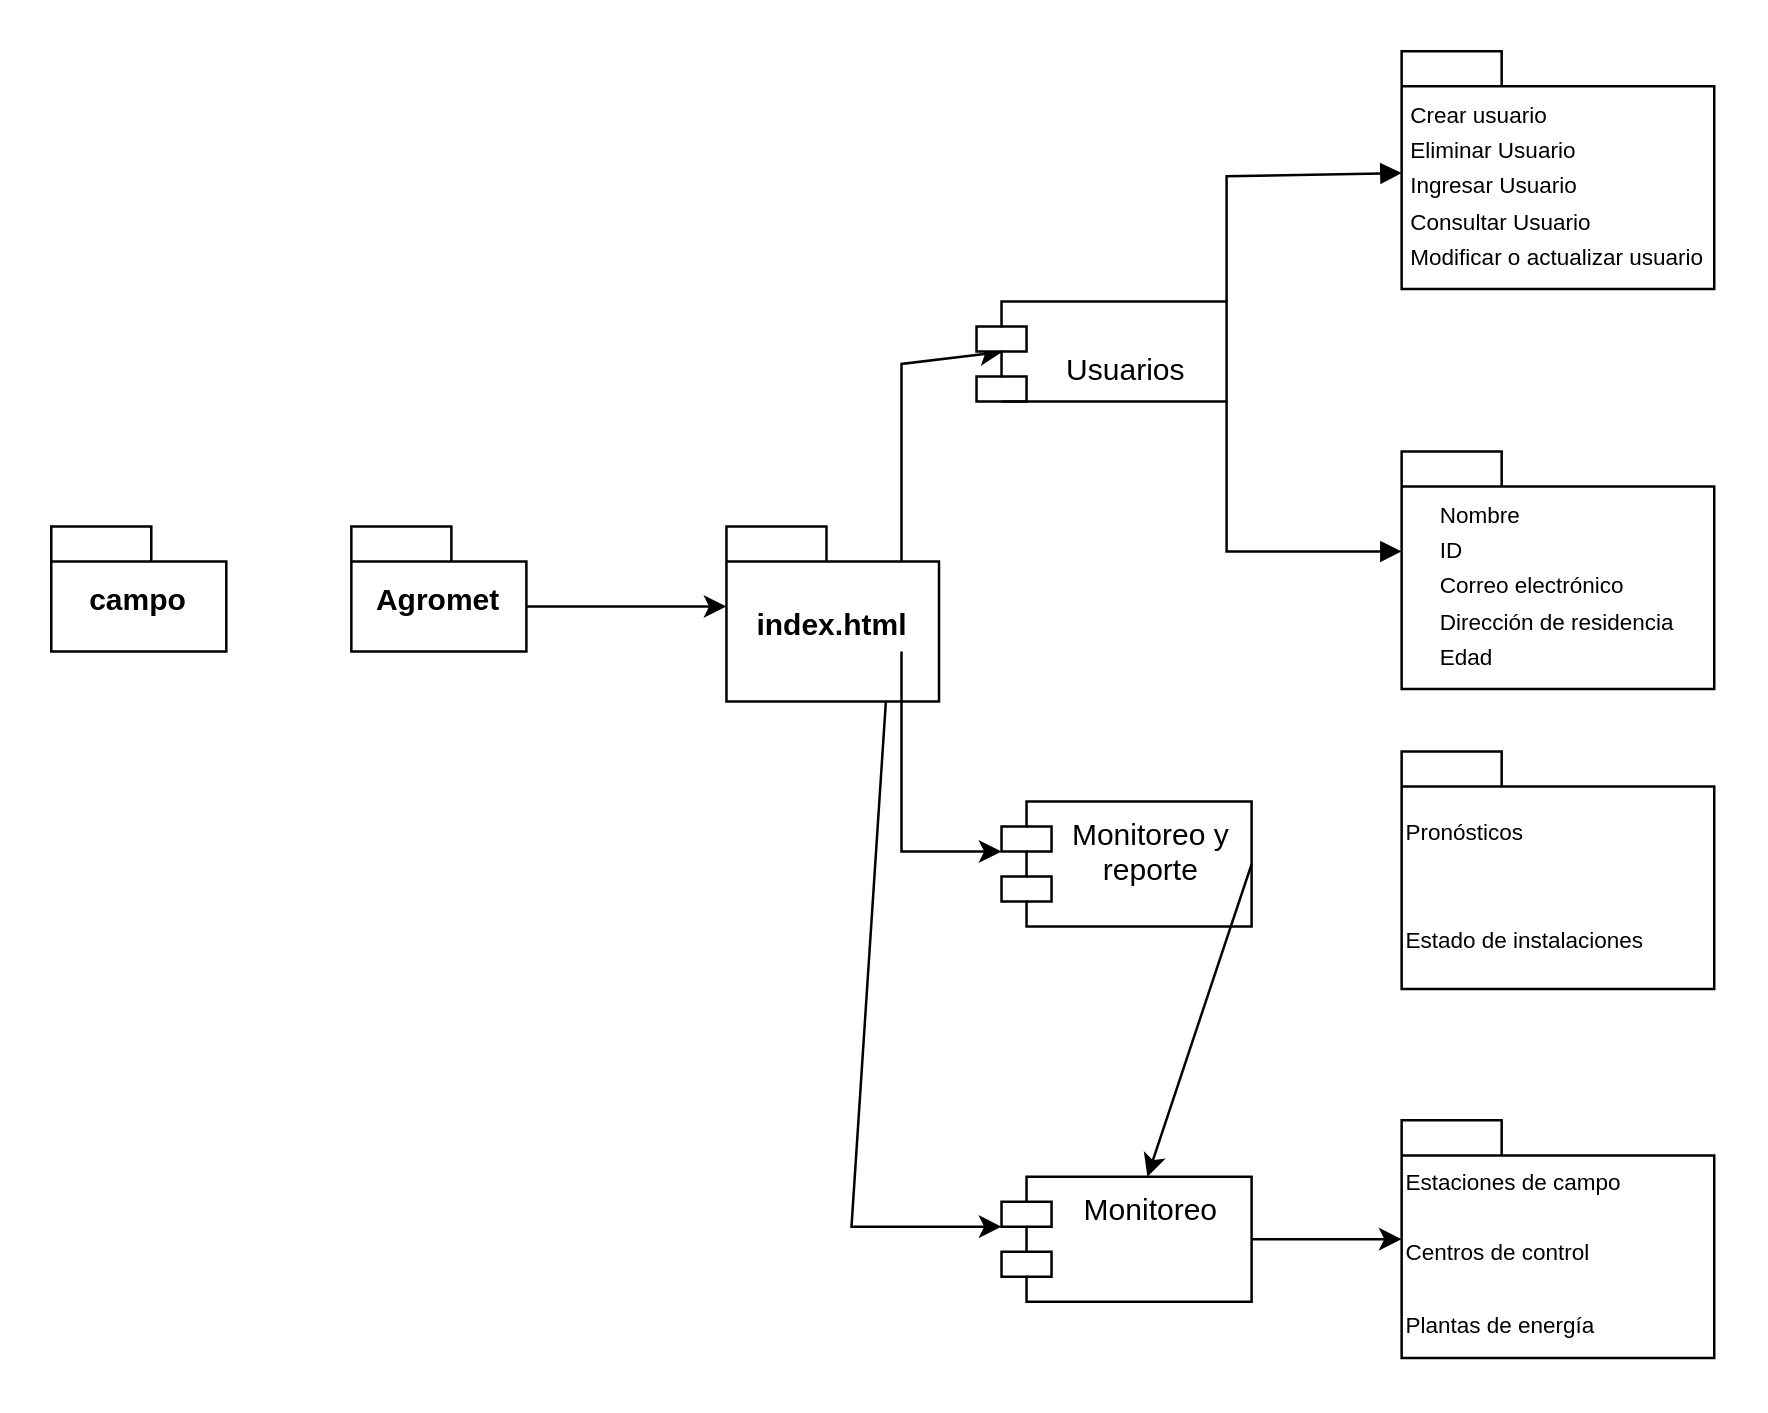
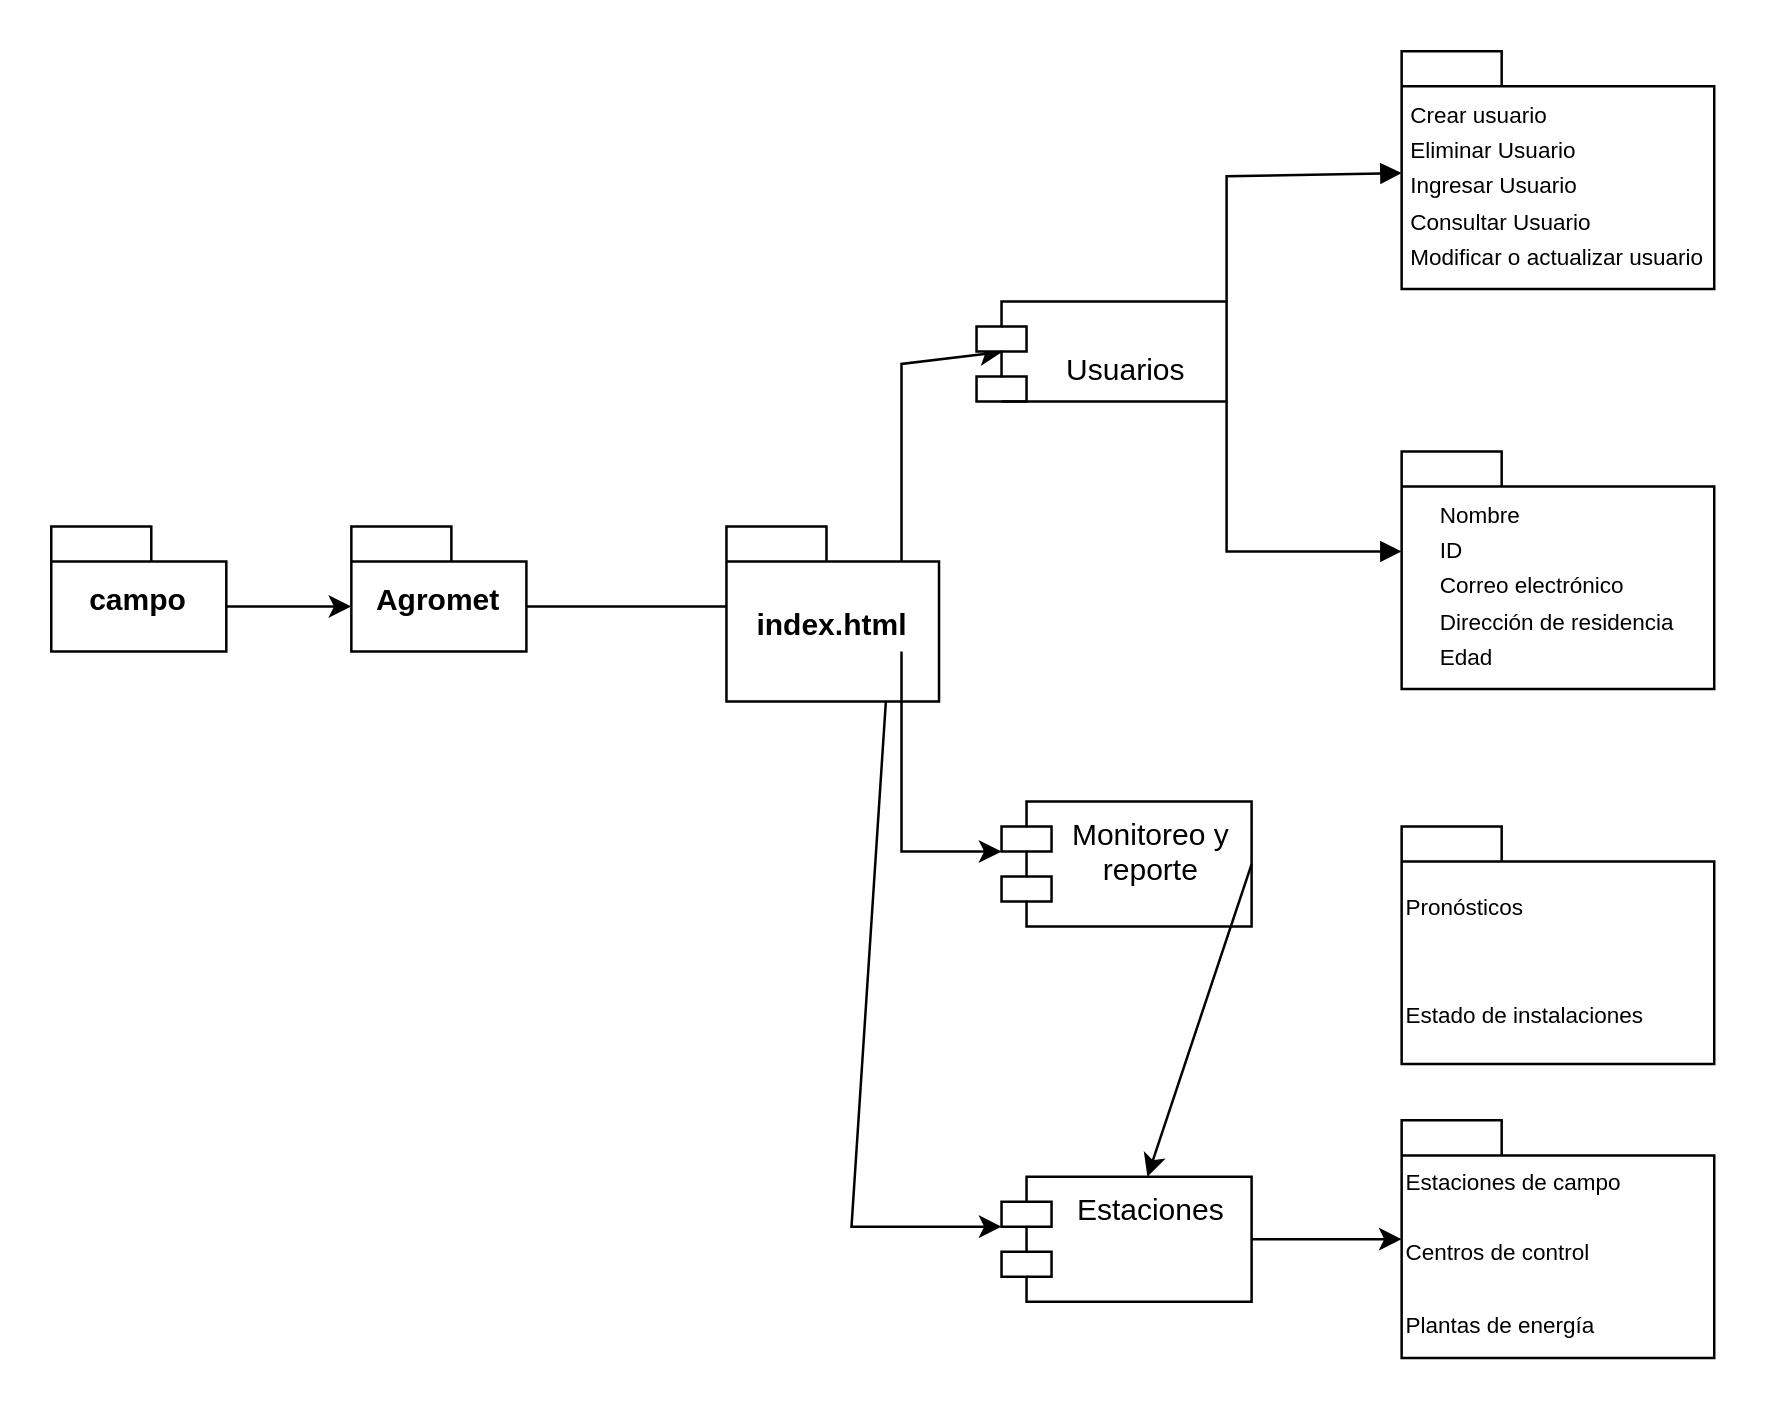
  <mxCell id="0" />
  <mxCell id="1" parent="0" />
  <mxCell id="2" value="campo" style="shape=folder;fontStyle=1;spacingTop=10;tabWidth=40;tabHeight=14;tabPosition=left;html=1;whiteSpace=wrap;" vertex="1" parent="1"><mxGeometry x="20" y="210" width="70" height="50" as="geometry" /></mxCell>
  <mxCell id="3" value="Agromet" style="shape=folder;fontStyle=1;spacingTop=10;tabWidth=40;tabHeight=14;tabPosition=left;html=1;whiteSpace=wrap;" vertex="1" parent="1"><mxGeometry x="140" y="210" width="70" height="50" as="geometry" /></mxCell>
- <mxCell id="5" value="" style="endArrow=classic;html=1;rounded=0;entryX=0;entryY=0;entryDx=0;entryDy=32;entryPerimeter=0;exitX=0;exitY=0;exitDx=70;exitDy=32;exitPerimeter=0;" edge="1" parent="1" source="3" target="6"><mxGeometry width="50" height="50" relative="1" as="geometry"><mxPoint x="220" y="90" as="sourcePoint" /><mxPoint x="270" y="90" as="targetPoint" /></mxGeometry></mxCell>
+ <mxCell id="4" value="" style="endArrow=classic;html=1;rounded=0;entryX=0;entryY=0;entryDx=0;entryDy=32;entryPerimeter=0;exitX=0;exitY=0;exitDx=70;exitDy=32;exitPerimeter=0;" edge="1" parent="1" source="2" target="3"><mxGeometry width="50" height="50" relative="1" as="geometry"><mxPoint x="90" y="100" as="sourcePoint" /><mxPoint x="140" y="50" as="targetPoint" /></mxGeometry></mxCell>
+ <mxCell id="5" value="" style="endArrow=none;html=1;rounded=0;entryX=0;entryY=0;entryDx=0;entryDy=32;entryPerimeter=0;exitX=0;exitY=0;exitDx=70;exitDy=32;exitPerimeter=0;" edge="1" parent="1" source="3" target="6"><mxGeometry width="50" height="50" relative="1" as="geometry"><mxPoint x="220" y="90" as="sourcePoint" /><mxPoint x="270" y="90" as="targetPoint" /></mxGeometry></mxCell>
  <mxCell id="6" value="index.html" style="shape=folder;fontStyle=1;spacingTop=10;tabWidth=40;tabHeight=14;tabPosition=left;html=1;whiteSpace=wrap;" vertex="1" parent="1"><mxGeometry x="290" y="210" width="85" height="70" as="geometry" /></mxCell>
  <mxCell id="7" value="" style="endArrow=classic;html=1;rounded=0;exitX=0;exitY=0;exitDx=70;exitDy=14;exitPerimeter=0;entryX=0.103;entryY=0.504;entryDx=0;entryDy=0;entryPerimeter=0;" edge="1" parent="1" source="6" target="8"><mxGeometry width="50" height="50" relative="1" as="geometry"><mxPoint x="360" y="70" as="sourcePoint" /><mxPoint x="390" y="-80" as="targetPoint" /><Array as="points"><mxPoint x="360" y="145" /></Array></mxGeometry></mxCell>
  <mxCell id="8" value="&lt;div&gt;&lt;span style=&quot;background-color: initial;&quot;&gt;&lt;br&gt;&lt;/span&gt;&lt;/div&gt;&lt;div&gt;&lt;span style=&quot;background-color: initial;&quot;&gt;Usuarios&lt;/span&gt;&lt;/div&gt;" style="shape=module;align=left;spacingLeft=20;align=center;verticalAlign=top;whiteSpace=wrap;html=1;" vertex="1" parent="1"><mxGeometry x="390" y="120" width="100" height="40" as="geometry" /></mxCell>
  <mxCell id="9" value="" style="html=1;verticalAlign=bottom;endArrow=block;curved=0;rounded=0;exitX=1;exitY=0;exitDx=0;exitDy=0;" edge="1" parent="1" source="8" target="10"><mxGeometry width="80" relative="1" as="geometry"><mxPoint x="520" y="40" as="sourcePoint" /><mxPoint x="600" y="40" as="targetPoint" /><Array as="points"><mxPoint x="490" y="70" /></Array></mxGeometry></mxCell>
  <mxCell id="10" value="&lt;div style=&quot;text-align: left;&quot;&gt;&lt;span style=&quot;font-size: 9px; font-weight: normal; background-color: initial;&quot;&gt;&lt;br&gt;&lt;/span&gt;&lt;/div&gt;&lt;div style=&quot;text-align: left;&quot;&gt;&lt;span style=&quot;font-size: 9px; font-weight: normal; background-color: initial;&quot;&gt;&lt;br&gt;&lt;/span&gt;&lt;/div&gt;&lt;div style=&quot;text-align: left;&quot;&gt;&lt;span style=&quot;font-size: 9px; font-weight: normal; background-color: initial;&quot;&gt;Crear usuario&lt;/span&gt;&lt;/div&gt;&lt;div style=&quot;text-align: left;&quot;&gt;&lt;span style=&quot;font-weight: normal;&quot;&gt;&lt;font style=&quot;font-size: 9px;&quot;&gt;Eliminar Usuario&lt;/font&gt;&lt;/span&gt;&lt;/div&gt;&lt;div style=&quot;text-align: left;&quot;&gt;&lt;span style=&quot;font-weight: normal;&quot;&gt;&lt;font style=&quot;font-size: 9px;&quot;&gt;Ingresar Usuario&lt;/font&gt;&lt;/span&gt;&lt;/div&gt;&lt;div style=&quot;text-align: left;&quot;&gt;&lt;span style=&quot;font-weight: normal;&quot;&gt;&lt;font style=&quot;font-size: 9px;&quot;&gt;Consultar Usuario&lt;/font&gt;&lt;/span&gt;&lt;/div&gt;&lt;div style=&quot;text-align: left;&quot;&gt;&lt;span style=&quot;font-weight: normal;&quot;&gt;&lt;font style=&quot;font-size: 9px;&quot;&gt;Modificar o actualizar usuario&lt;/font&gt;&lt;/span&gt;&lt;/div&gt;&lt;div style=&quot;text-align: left;&quot;&gt;&lt;span style=&quot;font-weight: normal;&quot;&gt;&lt;font style=&quot;font-size: 9px;&quot;&gt;&lt;br&gt;&lt;/font&gt;&lt;/span&gt;&lt;/div&gt;&lt;div style=&quot;text-align: left;&quot;&gt;&lt;span style=&quot;font-weight: normal;&quot;&gt;&lt;br&gt;&lt;/span&gt;&lt;/div&gt;" style="shape=folder;fontStyle=1;spacingTop=10;tabWidth=40;tabHeight=14;tabPosition=left;html=1;whiteSpace=wrap;" vertex="1" parent="1"><mxGeometry x="560" y="20" width="125" height="95" as="geometry" /></mxCell>
  <mxCell id="11" value="" style="html=1;verticalAlign=bottom;endArrow=block;curved=0;rounded=0;exitX=1;exitY=1;exitDx=0;exitDy=0;" edge="1" parent="1" source="8"><mxGeometry width="80" relative="1" as="geometry"><mxPoint x="500" y="251" as="sourcePoint" /><mxPoint x="560" y="220" as="targetPoint" /><Array as="points"><mxPoint x="490" y="220" /></Array></mxGeometry></mxCell>
  <mxCell id="12" value="&lt;div style=&quot;text-align: left;&quot;&gt;&lt;span style=&quot;font-weight: normal; background-color: initial;&quot;&gt;&lt;font style=&quot;font-size: 9px;&quot;&gt;&lt;br&gt;&lt;/font&gt;&lt;/span&gt;&lt;/div&gt;&lt;div style=&quot;text-align: left;&quot;&gt;&lt;span style=&quot;font-weight: normal; background-color: initial;&quot;&gt;&lt;font style=&quot;font-size: 9px;&quot;&gt;&lt;br&gt;&lt;/font&gt;&lt;/span&gt;&lt;/div&gt;&lt;div style=&quot;text-align: left;&quot;&gt;&lt;font style=&quot;font-size: 9px;&quot;&gt;&lt;span style=&quot;font-weight: 400;&quot;&gt;Nombre&lt;/span&gt;&lt;/font&gt;&lt;/div&gt;&lt;div style=&quot;text-align: left;&quot;&gt;&lt;font style=&quot;font-size: 9px;&quot;&gt;&lt;span style=&quot;font-weight: 400;&quot;&gt;ID&lt;/span&gt;&lt;/font&gt;&lt;/div&gt;&lt;div style=&quot;text-align: left;&quot;&gt;&lt;font style=&quot;font-size: 9px;&quot;&gt;&lt;span style=&quot;font-weight: 400;&quot;&gt;Correo electrónico&lt;/span&gt;&lt;/font&gt;&lt;/div&gt;&lt;div style=&quot;text-align: left;&quot;&gt;&lt;font style=&quot;font-size: 9px;&quot;&gt;&lt;span style=&quot;font-weight: 400;&quot;&gt;Dirección de residencia&lt;/span&gt;&lt;/font&gt;&lt;/div&gt;&lt;div style=&quot;text-align: left;&quot;&gt;&lt;font style=&quot;font-size: 9px;&quot;&gt;&lt;span style=&quot;font-weight: 400;&quot;&gt;Edad&lt;/span&gt;&lt;/font&gt;&lt;/div&gt;&lt;div style=&quot;text-align: left;&quot;&gt;&lt;span style=&quot;font-weight: normal;&quot;&gt;&lt;font style=&quot;font-size: 9px;&quot;&gt;&lt;br&gt;&lt;/font&gt;&lt;/span&gt;&lt;/div&gt;&lt;div style=&quot;text-align: left;&quot;&gt;&lt;span style=&quot;font-weight: normal;&quot;&gt;&lt;br&gt;&lt;/span&gt;&lt;/div&gt;" style="shape=folder;fontStyle=1;spacingTop=10;tabWidth=40;tabHeight=14;tabPosition=left;html=1;whiteSpace=wrap;" vertex="1" parent="1"><mxGeometry x="560" y="180" width="125" height="95" as="geometry" /></mxCell>
  <mxCell id="13" value="" style="endArrow=classic;html=1;rounded=0;exitX=0;exitY=0;exitDx=70;exitDy=50;exitPerimeter=0;" edge="1" parent="1" source="6"><mxGeometry width="50" height="50" relative="1" as="geometry"><mxPoint x="370" y="325" as="sourcePoint" /><mxPoint x="400" y="340" as="targetPoint" /><Array as="points"><mxPoint x="360" y="340" /></Array></mxGeometry></mxCell>
  <mxCell id="14" value="Monitoreo y reporte" style="shape=module;align=left;spacingLeft=20;align=center;verticalAlign=top;whiteSpace=wrap;html=1;" vertex="1" parent="1"><mxGeometry x="400" y="320" width="100" height="50" as="geometry" /></mxCell>
- <mxCell id="15" value="&lt;div style=&quot;&quot;&gt;&lt;span style=&quot;font-weight: normal;&quot;&gt;&lt;font style=&quot;font-size: 9px;&quot;&gt;&lt;br&gt;&lt;/font&gt;&lt;/span&gt;&lt;/div&gt;&lt;div style=&quot;&quot;&gt;&lt;span style=&quot;font-weight: normal;&quot;&gt;&lt;font style=&quot;font-size: 9px;&quot;&gt;&lt;br&gt;&lt;/font&gt;&lt;/span&gt;&lt;/div&gt;&lt;div style=&quot;&quot;&gt;&lt;span style=&quot;font-weight: normal;&quot;&gt;&lt;font style=&quot;font-size: 9px;&quot;&gt;Pronósticos&lt;/font&gt;&lt;/span&gt;&lt;/div&gt;&lt;div style=&quot;&quot;&gt;&lt;span style=&quot;font-weight: normal;&quot;&gt;&lt;font style=&quot;font-size: 9px;&quot;&gt;&lt;br&gt;&lt;/font&gt;&lt;/span&gt;&lt;/div&gt;&lt;div style=&quot;&quot;&gt;&lt;span style=&quot;font-weight: normal;&quot;&gt;&lt;font style=&quot;font-size: 9px;&quot;&gt;&lt;br&gt;&lt;/font&gt;&lt;/span&gt;&lt;/div&gt;&lt;div style=&quot;&quot;&gt;&lt;span style=&quot;font-weight: normal;&quot;&gt;&lt;font style=&quot;font-size: 9px;&quot;&gt;Estado de instalaciones&lt;/font&gt;&lt;/span&gt;&lt;/div&gt;&lt;div style=&quot;&quot;&gt;&lt;span style=&quot;font-weight: normal;&quot;&gt;&lt;br&gt;&lt;/span&gt;&lt;/div&gt;&lt;div style=&quot;&quot;&gt;&lt;span style=&quot;font-weight: normal;&quot;&gt;&lt;br&gt;&lt;/span&gt;&lt;/div&gt;" style="shape=folder;fontStyle=1;spacingTop=10;tabWidth=40;tabHeight=14;tabPosition=left;html=1;whiteSpace=wrap;align=left;" vertex="1" parent="1"><mxGeometry x="560" y="300" width="125" height="95" as="geometry" /></mxCell>
+ <mxCell id="15" value="&lt;div style=&quot;&quot;&gt;&lt;span style=&quot;font-weight: normal;&quot;&gt;&lt;font style=&quot;font-size: 9px;&quot;&gt;&lt;br&gt;&lt;/font&gt;&lt;/span&gt;&lt;/div&gt;&lt;div style=&quot;&quot;&gt;&lt;span style=&quot;font-weight: normal;&quot;&gt;&lt;font style=&quot;font-size: 9px;&quot;&gt;&lt;br&gt;&lt;/font&gt;&lt;/span&gt;&lt;/div&gt;&lt;div style=&quot;&quot;&gt;&lt;span style=&quot;font-weight: normal;&quot;&gt;&lt;font style=&quot;font-size: 9px;&quot;&gt;Pronósticos&lt;/font&gt;&lt;/span&gt;&lt;/div&gt;&lt;div style=&quot;&quot;&gt;&lt;span style=&quot;font-weight: normal;&quot;&gt;&lt;font style=&quot;font-size: 9px;&quot;&gt;&lt;br&gt;&lt;/font&gt;&lt;/span&gt;&lt;/div&gt;&lt;div style=&quot;&quot;&gt;&lt;span style=&quot;font-weight: normal;&quot;&gt;&lt;font style=&quot;font-size: 9px;&quot;&gt;&lt;br&gt;&lt;/font&gt;&lt;/span&gt;&lt;/div&gt;&lt;div style=&quot;&quot;&gt;&lt;span style=&quot;font-weight: normal;&quot;&gt;&lt;font style=&quot;font-size: 9px;&quot;&gt;Estado de instalaciones&lt;/font&gt;&lt;/span&gt;&lt;/div&gt;&lt;div style=&quot;&quot;&gt;&lt;span style=&quot;font-weight: normal;&quot;&gt;&lt;br&gt;&lt;/span&gt;&lt;/div&gt;&lt;div style=&quot;&quot;&gt;&lt;span style=&quot;font-weight: normal;&quot;&gt;&lt;br&gt;&lt;/span&gt;&lt;/div&gt;" style="shape=folder;fontStyle=1;spacingTop=10;tabWidth=40;tabHeight=14;tabPosition=left;html=1;whiteSpace=wrap;align=left;" vertex="1" parent="1"><mxGeometry x="560" y="330" width="125" height="95" as="geometry" /></mxCell>
  <mxCell id="16" value="" style="endArrow=classic;html=1;rounded=0;exitX=1;exitY=0.5;exitDx=0;exitDy=0;" edge="1" parent="1" source="14" target="18"><mxGeometry width="50" height="50" relative="1" as="geometry"><mxPoint x="400" y="280" as="sourcePoint" /><mxPoint x="430" y="250" as="targetPoint" /></mxGeometry></mxCell>
  <mxCell id="17" value="" style="endArrow=classic;html=1;rounded=0;exitX=0.75;exitY=1;exitDx=0;exitDy=0;exitPerimeter=0;" edge="1" parent="1" source="6"><mxGeometry width="50" height="50" relative="1" as="geometry"><mxPoint x="349.85" y="310" as="sourcePoint" /><mxPoint x="400" y="490" as="targetPoint" /><Array as="points"><mxPoint x="340" y="490" /></Array></mxGeometry></mxCell>
- <mxCell id="18" value="Monitoreo" style="shape=module;align=left;spacingLeft=20;align=center;verticalAlign=top;whiteSpace=wrap;html=1;" vertex="1" parent="1"><mxGeometry x="400" y="470" width="100" height="50" as="geometry" /></mxCell>
+ <mxCell id="18" value="Estaciones" style="shape=module;align=left;spacingLeft=20;align=center;verticalAlign=top;whiteSpace=wrap;html=1;" vertex="1" parent="1"><mxGeometry x="400" y="470" width="100" height="50" as="geometry" /></mxCell>
  <mxCell id="19" value="" style="endArrow=classic;html=1;rounded=0;exitX=1;exitY=0.5;exitDx=0;exitDy=0;" edge="1" parent="1" source="18"><mxGeometry width="50" height="50" relative="1" as="geometry"><mxPoint x="540" y="520" as="sourcePoint" /><mxPoint x="560" y="495" as="targetPoint" /></mxGeometry></mxCell>
  <mxCell id="20" value="&lt;div style=&quot;&quot;&gt;&lt;span style=&quot;font-weight: normal;&quot;&gt;&lt;font style=&quot;font-size: 9px;&quot;&gt;Estaciones de campo&lt;/font&gt;&lt;/span&gt;&lt;/div&gt;&lt;div style=&quot;&quot;&gt;&lt;span style=&quot;font-weight: normal;&quot;&gt;&lt;font style=&quot;font-size: 9px;&quot;&gt;&lt;br&gt;&lt;/font&gt;&lt;/span&gt;&lt;/div&gt;&lt;div style=&quot;&quot;&gt;&lt;span style=&quot;font-weight: normal;&quot;&gt;&lt;font style=&quot;font-size: 9px;&quot;&gt;Centros de control&lt;/font&gt;&lt;/span&gt;&lt;/div&gt;&lt;div style=&quot;&quot;&gt;&lt;span style=&quot;font-weight: normal;&quot;&gt;&lt;font style=&quot;font-size: 9px;&quot;&gt;&lt;br&gt;&lt;/font&gt;&lt;/span&gt;&lt;/div&gt;&lt;div style=&quot;&quot;&gt;&lt;span style=&quot;font-weight: normal;&quot;&gt;&lt;font style=&quot;font-size: 9px;&quot;&gt;Plantas de energía&lt;/font&gt;&lt;/span&gt;&lt;/div&gt;" style="shape=folder;fontStyle=1;spacingTop=10;tabWidth=40;tabHeight=14;tabPosition=left;html=1;whiteSpace=wrap;align=left;" vertex="1" parent="1"><mxGeometry x="560" y="447.5" width="125" height="95" as="geometry" /></mxCell>
